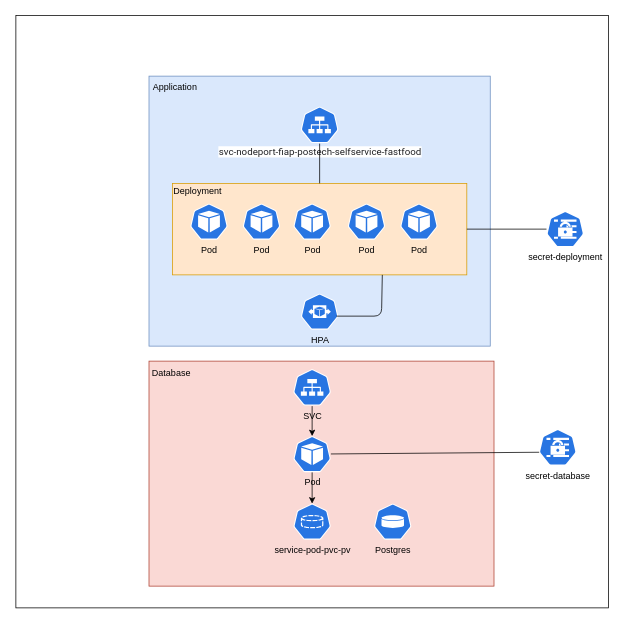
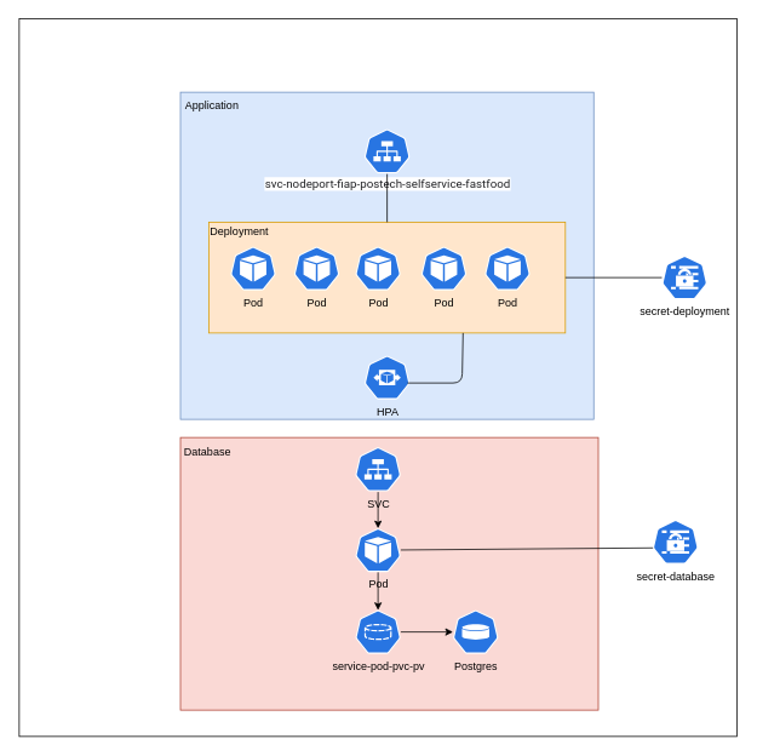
  <mxCell id="0" />
  <mxCell id="1" parent="0" />
  <mxCell id="2" value="" style="whiteSpace=wrap;html=1;aspect=fixed;shadow=0;" vertex="1" parent="1"><mxGeometry x="20.5" y="20" width="790" height="790" as="geometry" /></mxCell>
  <mxCell id="3" value="" style="rounded=0;whiteSpace=wrap;html=1;fillColor=#fad9d5;strokeColor=#ae4132;shadow=0;" parent="1" vertex="1"><mxGeometry x="198" y="481" width="460" height="300" as="geometry" /></mxCell>
  <mxCell id="4" value="" style="rounded=0;whiteSpace=wrap;html=1;align=right;labelPosition=left;verticalLabelPosition=top;verticalAlign=bottom;fillColor=#dae8fc;strokeColor=#6c8ebf;shadow=0;" parent="1" vertex="1"><mxGeometry x="198" y="101" width="455" height="360" as="geometry" /></mxCell>
  <mxCell id="5" value="&#10;&lt;span style=&quot;color: rgb(32, 33, 36); font-family: Roboto, arial, sans-serif; font-size: 13px; font-style: normal; font-variant-ligatures: normal; font-variant-caps: normal; font-weight: 400; letter-spacing: normal; orphans: 2; text-align: left; text-indent: 0px; text-transform: none; widows: 2; word-spacing: 0px; -webkit-text-stroke-width: 0px; background-color: rgb(255, 255, 255); text-decoration-thickness: initial; text-decoration-style: initial; text-decoration-color: initial; float: none; display: inline !important;&quot;&gt;svc-nodeport-fiap-postech-selfservice-fastfood&lt;/span&gt;&#10;&#10;" style="sketch=0;html=1;dashed=0;whitespace=wrap;fillColor=#2875E2;strokeColor=#ffffff;points=[[0.005,0.63,0],[0.1,0.2,0],[0.9,0.2,0],[0.5,0,0],[0.995,0.63,0],[0.72,0.99,0],[0.5,1,0],[0.28,0.99,0]];verticalLabelPosition=bottom;align=center;verticalAlign=top;shape=mxgraph.kubernetes.icon;prIcon=svc;spacing=-15;shadow=0;" parent="1" vertex="1"><mxGeometry x="400.5" y="141" width="50" height="50" as="geometry" /></mxCell>
  <mxCell id="6" value="Postgres" style="sketch=0;html=1;dashed=0;whitespace=wrap;fillColor=#2875E2;strokeColor=#ffffff;points=[[0.005,0.63,0],[0.1,0.2,0],[0.9,0.2,0],[0.5,0,0],[0.995,0.63,0],[0.72,0.99,0],[0.5,1,0],[0.28,0.99,0]];verticalLabelPosition=bottom;align=center;verticalAlign=top;shape=mxgraph.kubernetes.icon;prIcon=pv;shadow=0;" parent="1" vertex="1"><mxGeometry x="498" y="671" width="50" height="48" as="geometry" /></mxCell>
  <mxCell id="7" value="" style="edgeStyle=none;html=1;shadow=0;" parent="1" source="8" target="18" edge="1"><mxGeometry relative="1" as="geometry" /></mxCell>
  <mxCell id="8" value="SVC" style="sketch=0;html=1;dashed=0;whitespace=wrap;fillColor=#2875E2;strokeColor=#ffffff;points=[[0.005,0.63,0],[0.1,0.2,0],[0.9,0.2,0],[0.5,0,0],[0.995,0.63,0],[0.72,0.99,0],[0.5,1,0],[0.28,0.99,0]];verticalLabelPosition=bottom;align=center;verticalAlign=top;shape=mxgraph.kubernetes.icon;prIcon=svc;shadow=0;" parent="1" vertex="1"><mxGeometry x="390.5" y="491" width="50" height="50" as="geometry" /></mxCell>
  <mxCell id="9" value="Application" style="text;html=1;strokeColor=none;fillColor=none;align=center;verticalAlign=middle;whiteSpace=wrap;rounded=0;shadow=0;" parent="1" vertex="1"><mxGeometry x="203" y="101" width="60" height="30" as="geometry" /></mxCell>
  <mxCell id="10" value="" style="rounded=0;whiteSpace=wrap;html=1;fillColor=#ffe6cc;strokeColor=#d79b00;movable=1;resizable=1;rotatable=1;deletable=1;editable=1;connectable=1;shadow=0;" parent="1" vertex="1"><mxGeometry x="229.25" y="244" width="392.5" height="122" as="geometry" /></mxCell>
  <mxCell id="11" value="Pod&lt;br&gt;" style="sketch=0;html=1;dashed=0;whitespace=wrap;fillColor=#2875E2;strokeColor=#ffffff;points=[[0.005,0.63,0],[0.1,0.2,0],[0.9,0.2,0],[0.5,0,0],[0.995,0.63,0],[0.72,0.99,0],[0.5,1,0],[0.28,0.99,0]];verticalLabelPosition=bottom;align=center;verticalAlign=top;shape=mxgraph.kubernetes.icon;prIcon=pod;shadow=0;" parent="1" vertex="1"><mxGeometry x="323" y="271" width="50" height="48" as="geometry" /></mxCell>
  <mxCell id="12" value="Database" style="text;html=1;strokeColor=none;fillColor=none;align=center;verticalAlign=middle;whiteSpace=wrap;rounded=0;shadow=0;" parent="1" vertex="1"><mxGeometry x="198" y="482" width="60" height="30" as="geometry" /></mxCell>
  <mxCell id="13" value="secret-deployment" style="sketch=0;html=1;dashed=0;whitespace=wrap;fillColor=#2875E2;strokeColor=#ffffff;points=[[0.005,0.63,0],[0.1,0.2,0],[0.9,0.2,0],[0.5,0,0],[0.995,0.63,0],[0.72,0.99,0],[0.5,1,0],[0.28,0.99,0]];verticalLabelPosition=bottom;align=center;verticalAlign=top;shape=mxgraph.kubernetes.icon;prIcon=secret;shadow=0;" parent="1" vertex="1"><mxGeometry x="728" y="281" width="50" height="48" as="geometry" /></mxCell>
  <mxCell id="14" value="secret-database&lt;br&gt;" style="sketch=0;html=1;dashed=0;whitespace=wrap;fillColor=#2875E2;strokeColor=#ffffff;points=[[0.005,0.63,0],[0.1,0.2,0],[0.9,0.2,0],[0.5,0,0],[0.995,0.63,0],[0.72,0.99,0],[0.5,1,0],[0.28,0.99,0]];verticalLabelPosition=bottom;align=center;verticalAlign=top;shape=mxgraph.kubernetes.icon;prIcon=secret;shadow=0;" parent="1" vertex="1"><mxGeometry x="718" y="571" width="50" height="50" as="geometry" /></mxCell>
+ <mxCell id="15" value="" style="edgeStyle=none;html=1;shadow=0;" parent="1" source="16" target="6" edge="1"><mxGeometry relative="1" as="geometry" /></mxCell>
  <mxCell id="16" value="service-pod-pvc-pv" style="sketch=0;html=1;dashed=0;whitespace=wrap;fillColor=#2875E2;strokeColor=#ffffff;points=[[0.005,0.63,0],[0.1,0.2,0],[0.9,0.2,0],[0.5,0,0],[0.995,0.63,0],[0.72,0.99,0],[0.5,1,0],[0.28,0.99,0]];verticalLabelPosition=bottom;align=center;verticalAlign=top;shape=mxgraph.kubernetes.icon;prIcon=pvc;shadow=0;" parent="1" vertex="1"><mxGeometry x="390.5" y="671" width="50" height="48" as="geometry" /></mxCell>
  <mxCell id="17" value="" style="edgeStyle=none;html=1;shadow=0;" parent="1" source="18" target="16" edge="1"><mxGeometry relative="1" as="geometry" /></mxCell>
  <mxCell id="18" value="Pod" style="sketch=0;html=1;dashed=0;whitespace=wrap;fillColor=#2875E2;strokeColor=#ffffff;points=[[0.005,0.63,0],[0.1,0.2,0],[0.9,0.2,0],[0.5,0,0],[0.995,0.63,0],[0.72,0.99,0],[0.5,1,0],[0.28,0.99,0]];verticalLabelPosition=bottom;align=center;verticalAlign=top;shape=mxgraph.kubernetes.icon;prIcon=pod;shadow=0;" parent="1" vertex="1"><mxGeometry x="390.5" y="581" width="50" height="48" as="geometry" /></mxCell>
  <mxCell id="19" value="Pod" style="sketch=0;html=1;dashed=0;whitespace=wrap;fillColor=#2875E2;strokeColor=#ffffff;points=[[0.005,0.63,0],[0.1,0.2,0],[0.9,0.2,0],[0.5,0,0],[0.995,0.63,0],[0.72,0.99,0],[0.5,1,0],[0.28,0.99,0]];verticalLabelPosition=bottom;align=center;verticalAlign=top;shape=mxgraph.kubernetes.icon;prIcon=pod;shadow=0;" parent="1" vertex="1"><mxGeometry x="253" y="271" width="50" height="48" as="geometry" /></mxCell>
  <mxCell id="20" value="Pod&lt;br&gt;" style="sketch=0;html=1;dashed=0;whitespace=wrap;fillColor=#2875E2;strokeColor=#ffffff;points=[[0.005,0.63,0],[0.1,0.2,0],[0.9,0.2,0],[0.5,0,0],[0.995,0.63,0],[0.72,0.99,0],[0.5,1,0],[0.28,0.99,0]];verticalLabelPosition=bottom;align=center;verticalAlign=top;shape=mxgraph.kubernetes.icon;prIcon=pod;shadow=0;" parent="1" vertex="1"><mxGeometry x="390.5" y="271" width="50" height="48" as="geometry" /></mxCell>
  <mxCell id="21" value="Pod&lt;br&gt;" style="sketch=0;html=1;dashed=0;whitespace=wrap;fillColor=#2875E2;strokeColor=#ffffff;points=[[0.005,0.63,0],[0.1,0.2,0],[0.9,0.2,0],[0.5,0,0],[0.995,0.63,0],[0.72,0.99,0],[0.5,1,0],[0.28,0.99,0]];verticalLabelPosition=bottom;align=center;verticalAlign=top;shape=mxgraph.kubernetes.icon;prIcon=pod;shadow=0;" parent="1" vertex="1"><mxGeometry x="463" y="271" width="50" height="48" as="geometry" /></mxCell>
  <mxCell id="22" value="Pod&lt;br&gt;" style="sketch=0;html=1;dashed=0;whitespace=wrap;fillColor=#2875E2;strokeColor=#ffffff;points=[[0.005,0.63,0],[0.1,0.2,0],[0.9,0.2,0],[0.5,0,0],[0.995,0.63,0],[0.72,0.99,0],[0.5,1,0],[0.28,0.99,0]];verticalLabelPosition=bottom;align=center;verticalAlign=top;shape=mxgraph.kubernetes.icon;prIcon=pod;shadow=0;" parent="1" vertex="1"><mxGeometry x="533" y="271" width="50" height="48" as="geometry" /></mxCell>
  <mxCell id="23" value="HPA" style="sketch=0;html=1;dashed=0;whitespace=wrap;fillColor=#2875E2;strokeColor=#ffffff;points=[[0.005,0.63,0],[0.1,0.2,0],[0.9,0.2,0],[0.5,0,0],[0.995,0.63,0],[0.72,0.99,0],[0.5,1,0],[0.28,0.99,0]];verticalLabelPosition=bottom;align=center;verticalAlign=top;shape=mxgraph.kubernetes.icon;prIcon=hpa;shadow=0;" parent="1" vertex="1"><mxGeometry x="400.5" y="391" width="50" height="48" as="geometry" /></mxCell>
  <mxCell id="24" value="Deployment" style="text;html=1;strokeColor=none;fillColor=none;align=center;verticalAlign=middle;whiteSpace=wrap;rounded=0;shadow=0;" parent="1" vertex="1"><mxGeometry x="233" y="239" width="60" height="30" as="geometry" /></mxCell>
  <mxCell id="25" value="" style="endArrow=none;html=1;entryX=0.713;entryY=1;entryDx=0;entryDy=0;entryPerimeter=0;shadow=0;" parent="1" target="10" edge="1"><mxGeometry width="50" height="50" relative="1" as="geometry"><mxPoint x="448" y="421" as="sourcePoint" /><mxPoint x="498" y="371" as="targetPoint" /><Array as="points"><mxPoint x="508" y="421" /></Array></mxGeometry></mxCell>
  <mxCell id="26" value="" style="endArrow=none;html=1;entryX=0.5;entryY=1;entryDx=0;entryDy=0;entryPerimeter=0;exitX=0.5;exitY=0;exitDx=0;exitDy=0;shadow=0;" parent="1" source="10" target="5" edge="1"><mxGeometry width="50" height="50" relative="1" as="geometry"><mxPoint x="408" y="231" as="sourcePoint" /><mxPoint x="458" y="181" as="targetPoint" /></mxGeometry></mxCell>
  <mxCell id="27" value="" style="endArrow=none;html=1;exitX=1;exitY=0.5;exitDx=0;exitDy=0;shadow=0;" parent="1" source="10" target="13" edge="1"><mxGeometry width="50" height="50" relative="1" as="geometry"><mxPoint x="658" y="291" as="sourcePoint" /><mxPoint x="693" y="291" as="targetPoint" /></mxGeometry></mxCell>
  <mxCell id="28" value="" style="endArrow=none;html=1;entryX=0.005;entryY=0.63;entryDx=0;entryDy=0;entryPerimeter=0;shadow=0;" parent="1" source="18" target="14" edge="1"><mxGeometry width="50" height="50" relative="1" as="geometry"><mxPoint x="728" y="621" as="sourcePoint" /><mxPoint x="698" y="631" as="targetPoint" /></mxGeometry></mxCell>
